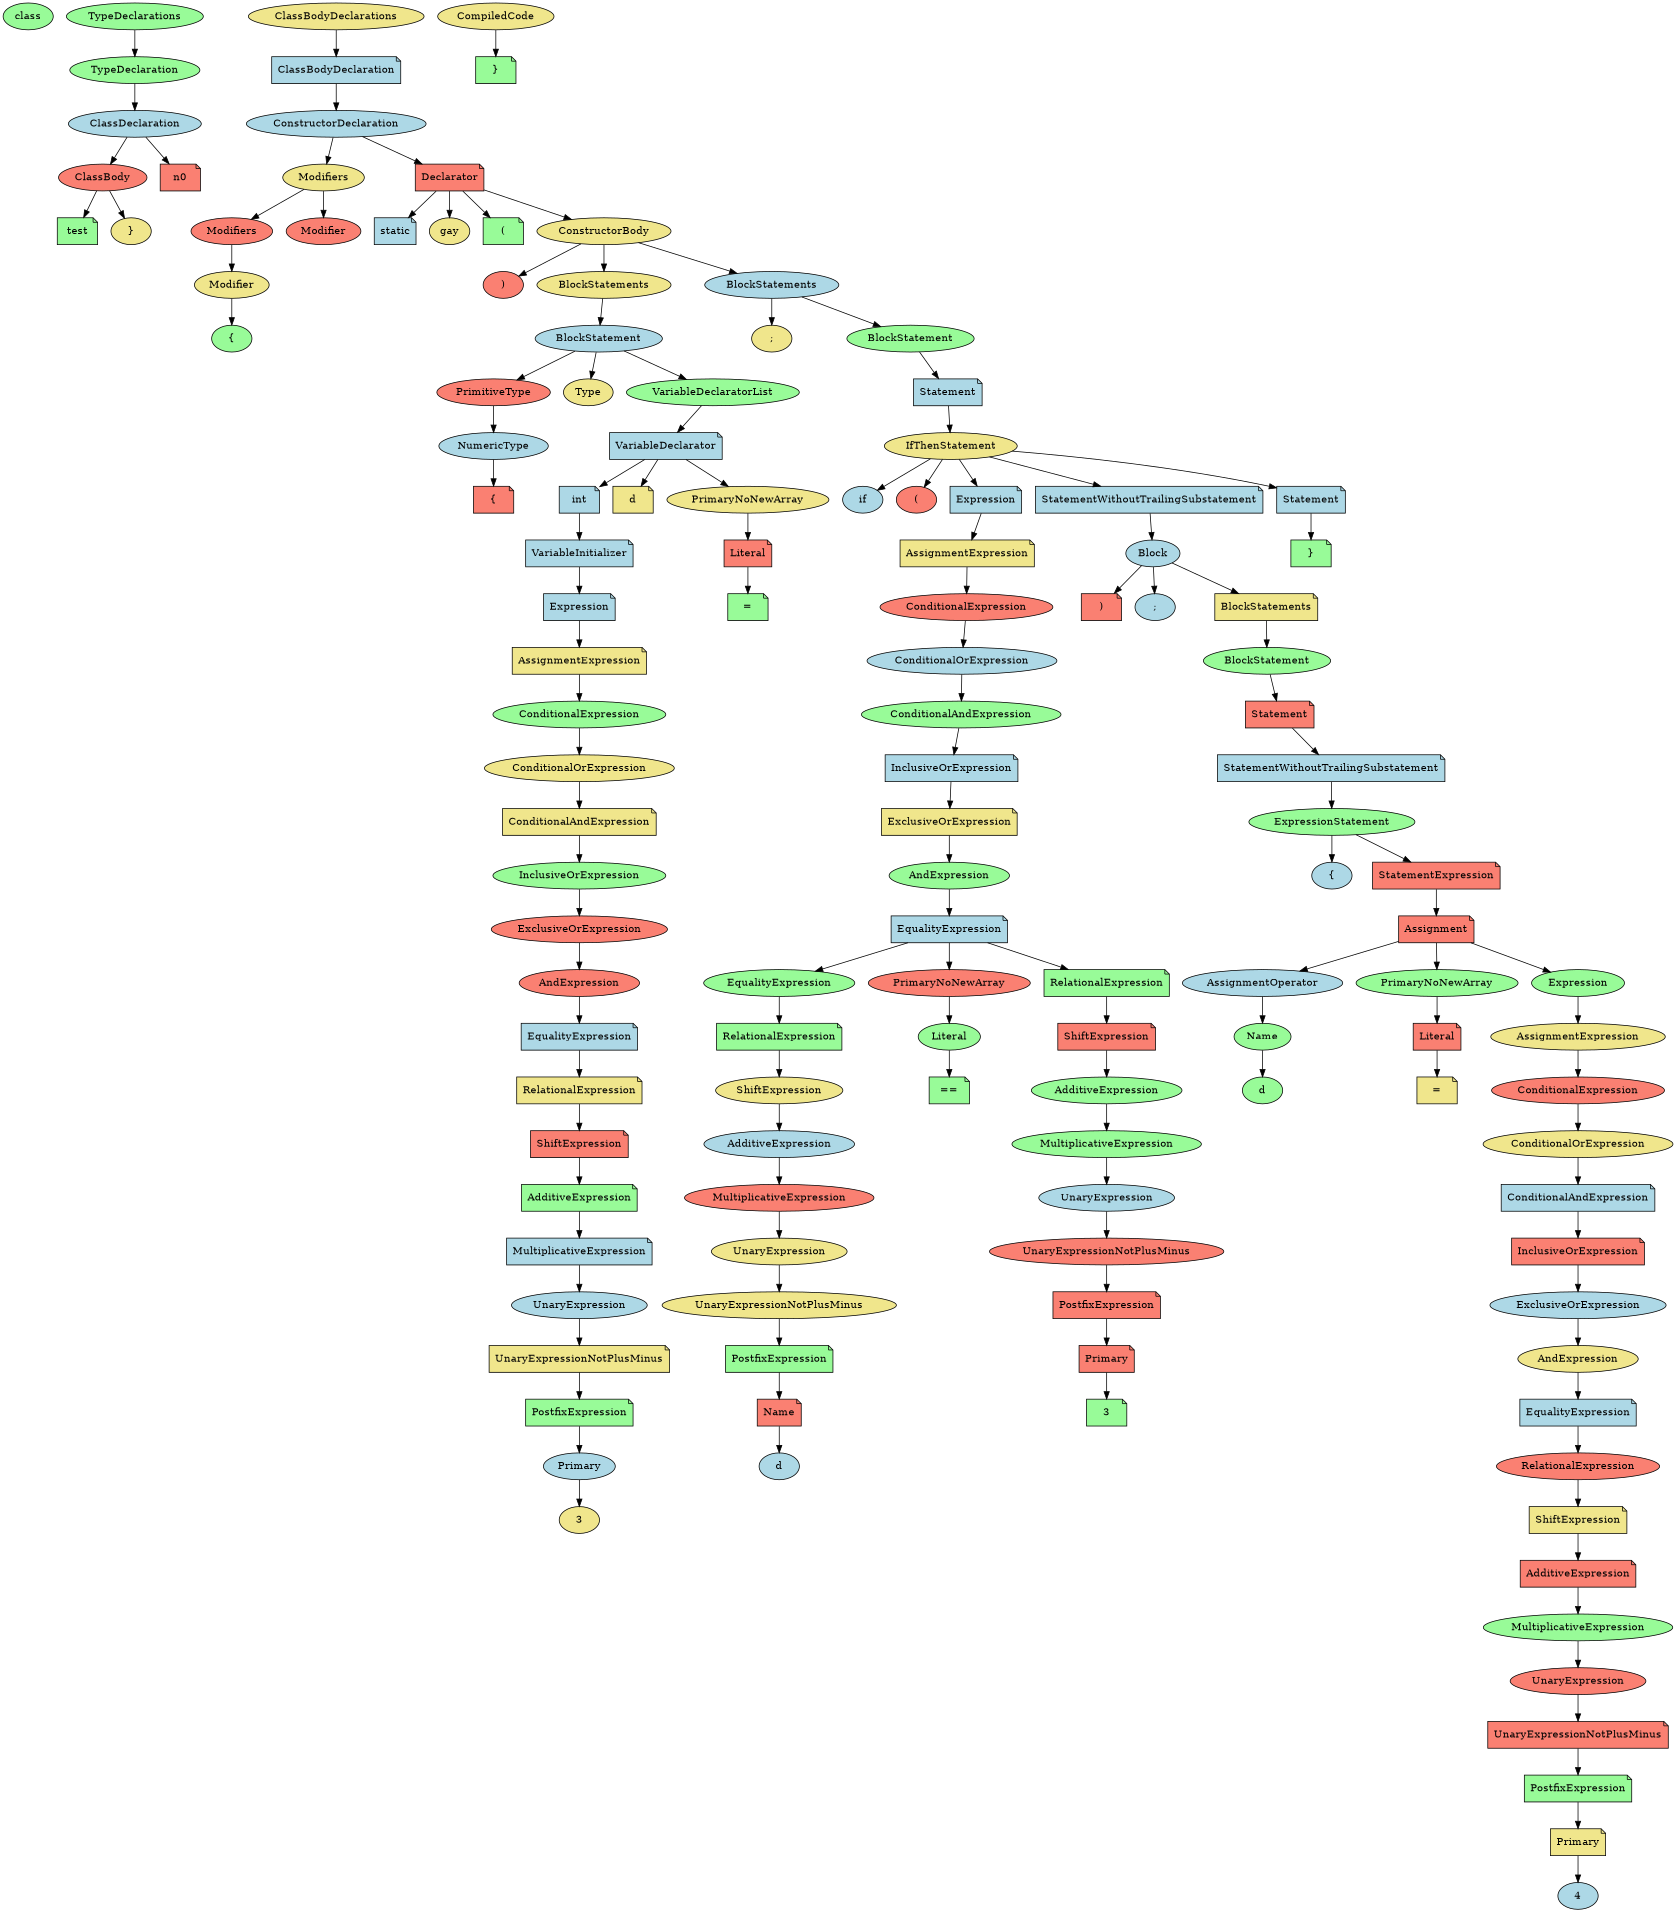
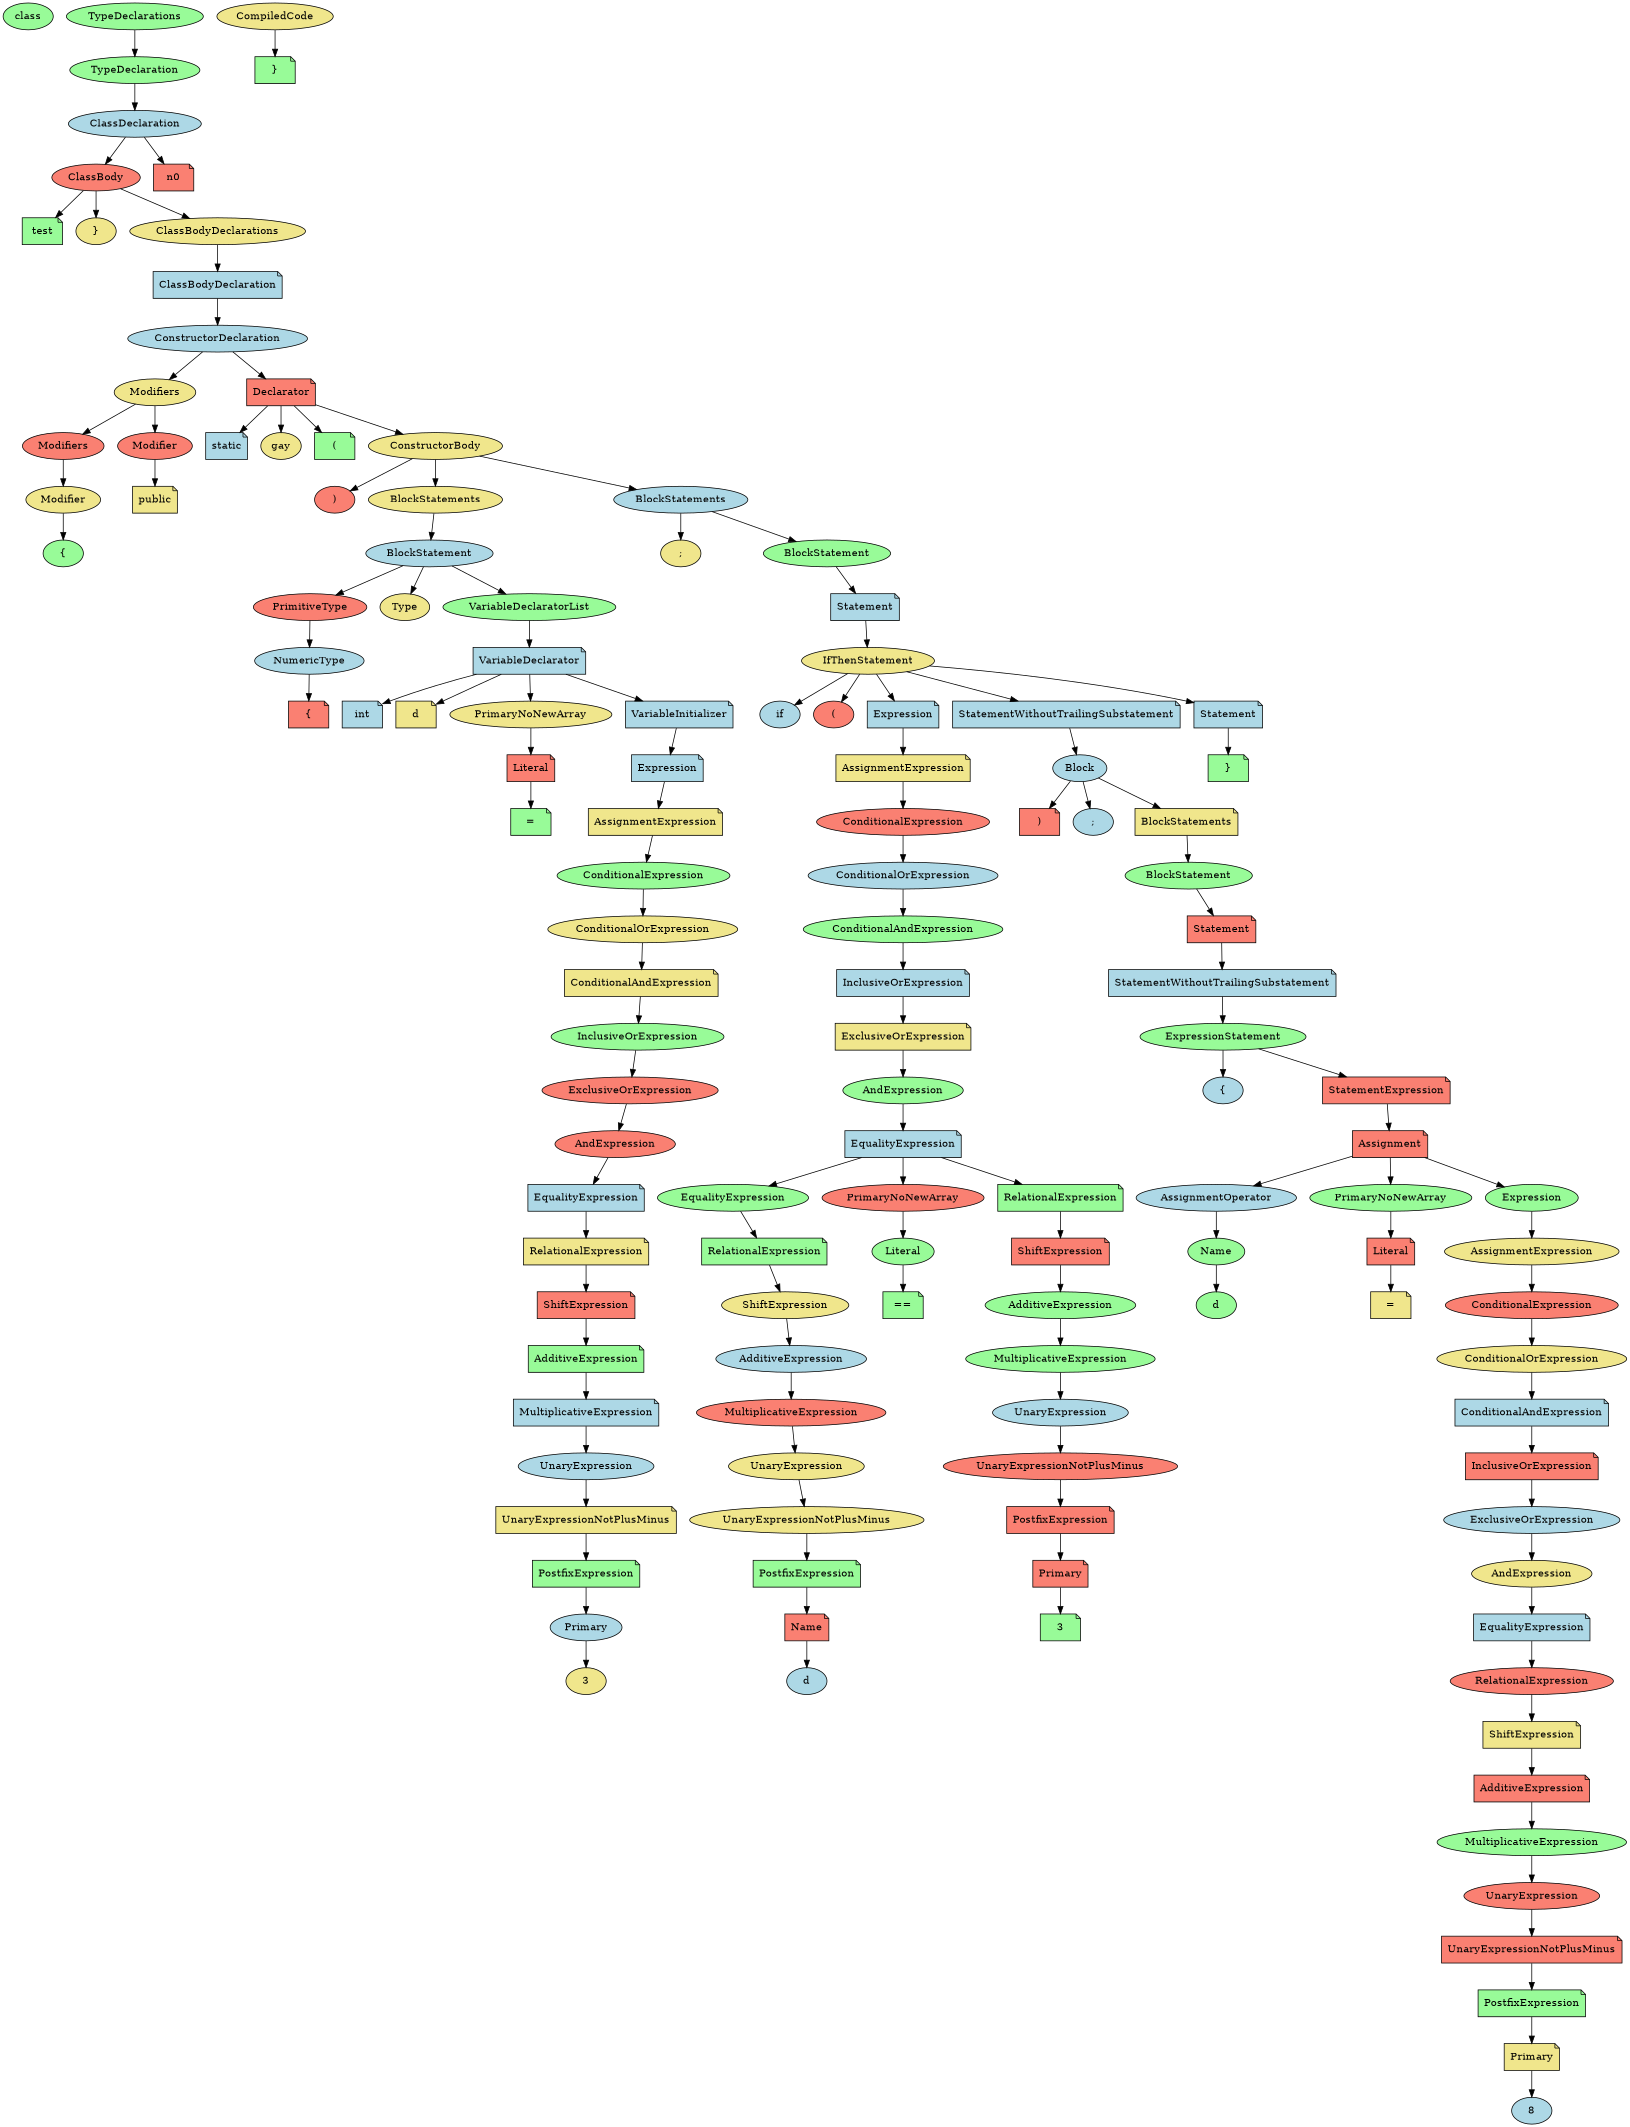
  digraph {
    node [fillcolor=lightblue shape=ellipse style=filled]
    t0 [fillcolor=palegreen label=class]
    t1 [fillcolor=palegreen label=test shape=note]
    t2 [fillcolor=palegreen label="{"]
+   t3 [fillcolor=khaki label=public shape=note]
    n1 [fillcolor=khaki label=Modifier]
    n2 [fillcolor=salmon label=Modifiers]
    t4 [label=static shape=note]
    n3 [fillcolor=salmon label=Modifier]
    n4 [fillcolor=khaki label=Modifiers]
    t5 [fillcolor=khaki label=gay]
    t6 [fillcolor=palegreen label="(" shape=note]
    t7 [fillcolor=salmon label=")"]
    n5 [fillcolor=salmon label=Declarator shape=note]
    n96 [fillcolor=khaki label=ConstructorBody]
    t8 [fillcolor=salmon label="{" shape=note]
    t9 [label=int shape=note]
    n6 [label=NumericType]
    n7 [fillcolor=salmon label=PrimitiveType]
    t10 [fillcolor=khaki label=d shape=note]
    n8 [fillcolor=khaki label=Type]
    t11 [fillcolor=palegreen label="=" shape=note]
    t12 [fillcolor=khaki label=3]
    n9 [fillcolor=salmon label=Literal shape=note]
    n10 [fillcolor=khaki label=PrimaryNoNewArray]
    t13 [fillcolor=khaki label=";"]
    n11 [label=Primary]
    n12 [fillcolor=palegreen label=PostfixExpression shape=note]
    n13 [fillcolor=khaki label=UnaryExpressionNotPlusMinus shape=note]
    n14 [label=UnaryExpression]
    n15 [label=MultiplicativeExpression shape=note]
    n16 [fillcolor=palegreen label=AdditiveExpression shape=note]
    n17 [fillcolor=salmon label=ShiftExpression shape=note]
    n18 [fillcolor=khaki label=RelationalExpression shape=note]
    n19 [label=EqualityExpression shape=note]
    n20 [fillcolor=salmon label=AndExpression]
    n21 [fillcolor=salmon label=ExclusiveOrExpression]
    n22 [fillcolor=palegreen label=InclusiveOrExpression]
    n23 [fillcolor=khaki label=ConditionalAndExpression shape=note]
    n24 [fillcolor=khaki label=ConditionalOrExpression]
    n25 [fillcolor=palegreen label=ConditionalExpression]
    n26 [fillcolor=khaki label=AssignmentExpression shape=note]
    n27 [label=Expression shape=note]
    n28 [label=VariableInitializer shape=note]
    n29 [label=VariableDeclarator shape=note]
    n30 [fillcolor=palegreen label=VariableDeclaratorList]
    n31 [label=BlockStatement]
    n32 [fillcolor=khaki label=BlockStatements]
    t14 [label=if]
    t15 [fillcolor=salmon label="("]
    t16 [label=d]
    t17 [fillcolor=palegreen label="==" shape=note]
    n33 [fillcolor=salmon label=Name shape=note]
    n34 [fillcolor=palegreen label=PostfixExpression shape=note]
    n35 [fillcolor=khaki label=UnaryExpressionNotPlusMinus]
    n36 [fillcolor=khaki label=UnaryExpression]
    n37 [fillcolor=salmon label=MultiplicativeExpression]
    n38 [label=AdditiveExpression]
    n39 [fillcolor=khaki label=ShiftExpression]
    n40 [fillcolor=palegreen label=RelationalExpression shape=note]
    n41 [fillcolor=palegreen label=EqualityExpression]
    t18 [fillcolor=palegreen label=3 shape=note]
    n42 [fillcolor=palegreen label=Literal]
    n43 [fillcolor=salmon label=PrimaryNoNewArray]
    t19 [fillcolor=salmon label=")" shape=note]
    n44 [fillcolor=salmon label=Primary shape=note]
    n45 [fillcolor=salmon label=PostfixExpression shape=note]
    n46 [fillcolor=salmon label=UnaryExpressionNotPlusMinus]
    n47 [label=UnaryExpression]
    n48 [fillcolor=palegreen label=MultiplicativeExpression]
    n49 [fillcolor=palegreen label=AdditiveExpression]
    n50 [fillcolor=salmon label=ShiftExpression shape=note]
    n51 [fillcolor=palegreen label=RelationalExpression shape=note]
    n52 [label=EqualityExpression shape=note]
    n53 [fillcolor=palegreen label=AndExpression]
    n54 [fillcolor=khaki label=ExclusiveOrExpression shape=note]
    n55 [label=InclusiveOrExpression shape=note]
    n56 [fillcolor=palegreen label=ConditionalAndExpression]
    n57 [label=ConditionalOrExpression]
    n58 [fillcolor=salmon label=ConditionalExpression]
    n59 [fillcolor=khaki label=AssignmentExpression shape=note]
    n60 [label=Expression shape=note]
    t20 [label="{"]
    t21 [fillcolor=palegreen label=d]
    t22 [fillcolor=khaki label="=" shape=note]
    n61 [fillcolor=palegreen label=Name]
    n62 [label=AssignmentOperator]
-   t23 [label=4]
+   t23 [label=8]
    n63 [fillcolor=salmon label=Literal shape=note]
    n64 [fillcolor=palegreen label=PrimaryNoNewArray]
    t24 [label=";"]
    n65 [fillcolor=khaki label=Primary shape=note]
    n66 [fillcolor=palegreen label=PostfixExpression shape=note]
    n67 [fillcolor=salmon label=UnaryExpressionNotPlusMinus shape=note]
    n68 [fillcolor=salmon label=UnaryExpression]
    n69 [fillcolor=palegreen label=MultiplicativeExpression]
    n70 [fillcolor=salmon label=AdditiveExpression shape=note]
    n71 [fillcolor=khaki label=ShiftExpression shape=note]
    n72 [fillcolor=salmon label=RelationalExpression]
    n73 [label=EqualityExpression shape=note]
    n74 [fillcolor=khaki label=AndExpression]
    n75 [label=ExclusiveOrExpression]
    n76 [fillcolor=salmon label=InclusiveOrExpression shape=note]
    n77 [label=ConditionalAndExpression shape=note]
    n78 [fillcolor=khaki label=ConditionalOrExpression]
    n79 [fillcolor=salmon label=ConditionalExpression]
    n80 [fillcolor=khaki label=AssignmentExpression]
    n81 [fillcolor=palegreen label=Expression]
    n82 [fillcolor=salmon label=Assignment shape=note]
    n83 [fillcolor=salmon label=StatementExpression shape=note]
    n84 [fillcolor=palegreen label=ExpressionStatement]
    n85 [label=StatementWithoutTrailingSubstatement shape=note]
    n86 [fillcolor=salmon label=Statement shape=note]
    n87 [fillcolor=palegreen label=BlockStatement]
    n88 [fillcolor=khaki label=BlockStatements shape=note]
    t25 [fillcolor=palegreen label="}" shape=note]
    n89 [label=Block]
    n90 [label=StatementWithoutTrailingSubstatement shape=note]
    t26 [fillcolor=khaki label="}"]
    n91 [label=Statement shape=note]
    n92 [fillcolor=khaki label=IfThenStatement]
    n93 [label=Statement shape=note]
    n94 [fillcolor=palegreen label=BlockStatement]
    n95 [label=BlockStatements]
    n97 [label=ConstructorDeclaration]
    n98 [label=ClassBodyDeclaration shape=note]
    n99 [fillcolor=khaki label=ClassBodyDeclarations]
    t27 [fillcolor=palegreen label="}" shape=note]
    n100 [fillcolor=salmon label=ClassBody]
    n101 [label=ClassDeclaration]
    n0 [fillcolor=salmon shape=note]
    n102 [fillcolor=palegreen label=TypeDeclaration]
    n103 [fillcolor=palegreen label=TypeDeclarations]
    n104 [fillcolor=khaki label=CompiledCode]
    n1 -> t2
    n2 -> n1
+   n3 -> t3
    n4 -> n2
    n4 -> n3
    n5 -> t4
    n5 -> t5
    n5 -> t6
    n5 -> n96
    n96 -> t7
    n96 -> n32
    n96 -> n95
    n6 -> t8
    n7 -> n6
    n9 -> t11
    n10 -> n9
    n11 -> t12
    n12 -> n11
    n13 -> n12
    n14 -> n13
    n15 -> n14
    n16 -> n15
    n17 -> n16
    n18 -> n17
    n19 -> n18
    n20 -> n19
    n21 -> n20
    n22 -> n21
    n23 -> n22
    n24 -> n23
    n25 -> n24
    n26 -> n25
    n27 -> n26
    n28 -> n27
    n29 -> t9
    n29 -> t10
    n29 -> n10
-   t9 -> n28
+   n29 -> n28
    n30 -> n29
    n31 -> n7
    n31 -> n8
    n31 -> n30
    n32 -> n31
    n33 -> t16
    n34 -> n33
    n35 -> n34
    n36 -> n35
    n37 -> n36
    n38 -> n37
    n39 -> n38
    n40 -> n39
    n41 -> n40
    n42 -> t17
    n43 -> n42
    n44 -> t18
    n45 -> n44
    n46 -> n45
    n47 -> n46
    n48 -> n47
    n49 -> n48
    n50 -> n49
    n51 -> n50
    n52 -> n41
    n52 -> n43
    n52 -> n51
    n53 -> n52
    n54 -> n53
    n55 -> n54
    n56 -> n55
    n57 -> n56
    n58 -> n57
    n59 -> n58
    n60 -> n59
    n61 -> t21
    n62 -> n61
    n63 -> t22
    n64 -> n63
    n65 -> t23
    n66 -> n65
    n67 -> n66
    n68 -> n67
    n69 -> n68
    n70 -> n69
    n71 -> n70
    n72 -> n71
    n73 -> n72
    n74 -> n73
    n75 -> n74
    n76 -> n75
    n77 -> n76
    n78 -> n77
    n79 -> n78
    n80 -> n79
    n81 -> n80
    n82 -> n62
    n82 -> n64
    n82 -> n81
    n83 -> n82
    n84 -> t20
    n84 -> n83
    n85 -> n84
    n86 -> n85
    n87 -> n86
    n88 -> n87
    n89 -> t19
    n89 -> t24
    n89 -> n88
    n90 -> n89
    n91 -> t25
    n92 -> t14
    n92 -> t15
    n92 -> n60
    n92 -> n90
    n92 -> n91
    n93 -> n92
    n94 -> n93
    n95 -> t13
    n95 -> n94
    n97 -> n4
    n97 -> n5
    n98 -> n97
    n99 -> n98
    n100 -> t1
    n100 -> t26
+   n100 -> n99
    n101 -> n100
    n101 -> n0
    n102 -> n101
    n103 -> n102
    n104 -> t27
  }
